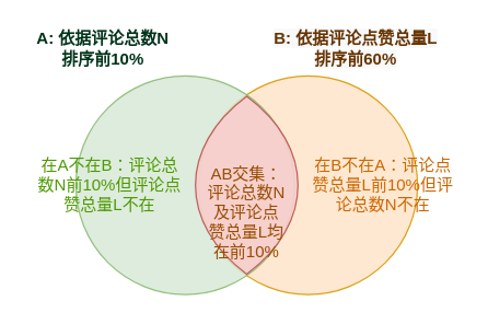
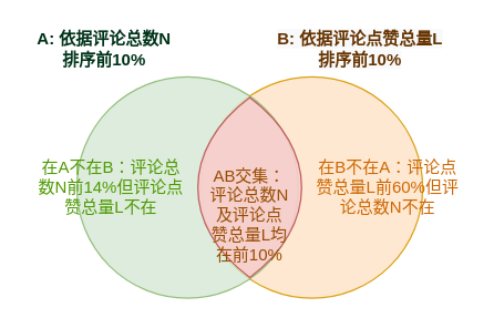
  <mxCell id="0" />
  <mxCell id="1" parent="0" />
  <mxCell id="2" value="" style="ellipse;whiteSpace=wrap;html=1;aspect=fixed;strokeColor=#d79b00;shadow=0;fillColor=#ffe6cc;opacity=90;" vertex="1" parent="1"><mxGeometry x="145" y="55" width="160" height="160" as="geometry" /></mxCell>
  <mxCell id="3" value="" style="ellipse;whiteSpace=wrap;html=1;aspect=fixed;fillColor=#d5e8d4;strokeColor=#82b366;opacity=80;" vertex="1" parent="1"><mxGeometry x="55" y="55" width="160" height="160" as="geometry" /></mxCell>
  <mxCell id="4" value="&lt;font style=&quot;font-size: 12px&quot;&gt;A: 依据评论总数N排序前10%&lt;/font&gt;" style="text;html=1;strokeColor=none;fillColor=none;align=center;verticalAlign=middle;whiteSpace=wrap;rounded=0;shadow=0;opacity=90;fontStyle=1;fontColor=#00331A;" vertex="1" parent="1"><mxGeometry x="20" y="25" width="110" height="20" as="geometry" /></mxCell>
- <mxCell id="5" value="&lt;span style=&quot;font-family: helvetica; font-size: 12px; font-style: normal; letter-spacing: normal; text-indent: 0px; text-transform: none; word-spacing: 0px; background-color: rgb(248, 249, 250); text-decoration: none; display: inline; float: none;&quot;&gt;B: 依据评论点赞总量L排序前60%&lt;/span&gt;" style="text;whiteSpace=wrap;html=1;align=center;fontStyle=1;fontColor=#663300;verticalAlign=middle;" vertex="1" parent="1"><mxGeometry x="195" y="20" width="130" height="30" as="geometry" /></mxCell>
- <mxCell id="6" value="在A不在B：评论总数N前10%但评论点赞总量L不在" style="text;html=1;strokeColor=none;fillColor=none;align=center;verticalAlign=middle;whiteSpace=wrap;rounded=0;shadow=0;opacity=90;fontColor=#4D9900;" vertex="1" parent="1"><mxGeometry x="25" y="125" width="110" height="20" as="geometry" /></mxCell>
- <mxCell id="7" value="在B不在A：评论点赞总量L前10%但评论总数N不在" style="text;html=1;strokeColor=none;fillColor=none;align=center;verticalAlign=middle;whiteSpace=wrap;rounded=0;shadow=0;opacity=90;fontColor=#CC6600;" vertex="1" parent="1"><mxGeometry x="225" y="125" width="110" height="20" as="geometry" /></mxCell>
+ <mxCell id="5" value="&lt;span style=&quot;font-family: helvetica; font-size: 12px; font-style: normal; letter-spacing: normal; text-indent: 0px; text-transform: none; word-spacing: 0px; background-color: rgb(248, 249, 250); text-decoration: none; display: inline; float: none;&quot;&gt;B: 依据评论点赞总量L排序前10%&lt;/span&gt;" style="text;whiteSpace=wrap;html=1;align=center;fontStyle=1;fontColor=#663300;verticalAlign=middle;" vertex="1" parent="1"><mxGeometry x="195" y="20" width="130" height="30" as="geometry" /></mxCell>
+ <mxCell id="6" value="在A不在B：评论总数N前14%但评论点赞总量L不在" style="text;html=1;strokeColor=none;fillColor=none;align=center;verticalAlign=middle;whiteSpace=wrap;rounded=0;shadow=0;opacity=90;fontColor=#4D9900;" vertex="1" parent="1"><mxGeometry x="25" y="125" width="110" height="20" as="geometry" /></mxCell>
+ <mxCell id="7" value="在B不在A：评论点赞总量L前60%但评论总数N不在" style="text;html=1;strokeColor=none;fillColor=none;align=center;verticalAlign=middle;whiteSpace=wrap;rounded=0;shadow=0;opacity=90;fontColor=#CC6600;" vertex="1" parent="1"><mxGeometry x="225" y="125" width="110" height="20" as="geometry" /></mxCell>
  <mxCell id="8" value="" style="whiteSpace=wrap;html=1;shape=mxgraph.basic.pointed_oval;shadow=0;fillColor=#f8cecc;align=center;opacity=90;labelBackgroundColor=none;strokeColor=#b85450;" vertex="1" parent="1"><mxGeometry x="130" y="70" width="100" height="130" as="geometry" /></mxCell>
  <mxCell id="9" value="AB交集：评论总数N及评论点赞总量L均在前10%" style="text;html=1;strokeColor=none;fillColor=none;align=center;verticalAlign=middle;whiteSpace=wrap;rounded=0;shadow=0;opacity=90;fontColor=#994C00;" vertex="1" parent="1"><mxGeometry x="150" y="145" width="60" height="20" as="geometry" /></mxCell>
